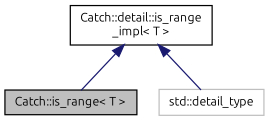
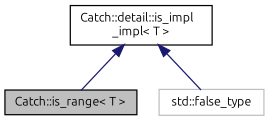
  digraph {
    fontname=Ubuntu
    node [color=black fillcolor=white fontname=Ubuntu fontsize=10 shape=record style=filled]
    edge [color=midnightblue dir=back fontname=Ubuntu fontsize=10 labelfontname=Helvetica labelfontsize=10 style=solid]
    n1 [fillcolor=grey75 fontcolor=black height=0.2 label="Catch::is_range\< T \>" width=0.4]
-   n2 [height=0.2 label="Catch::detail::is_range\l_impl\< T \>" width=0.4]
-   n3 [color=grey75 height=0.2 label="std::detail_type" width=0.4]
+   n2 [height=0.2 label="Catch::detail::is_impl\l_impl\< T \>" width=0.4]
+   n3 [color=grey75 height=0.2 label="std::false_type" width=0.4]
    n2 -> n1
    n2 -> n3
  }
